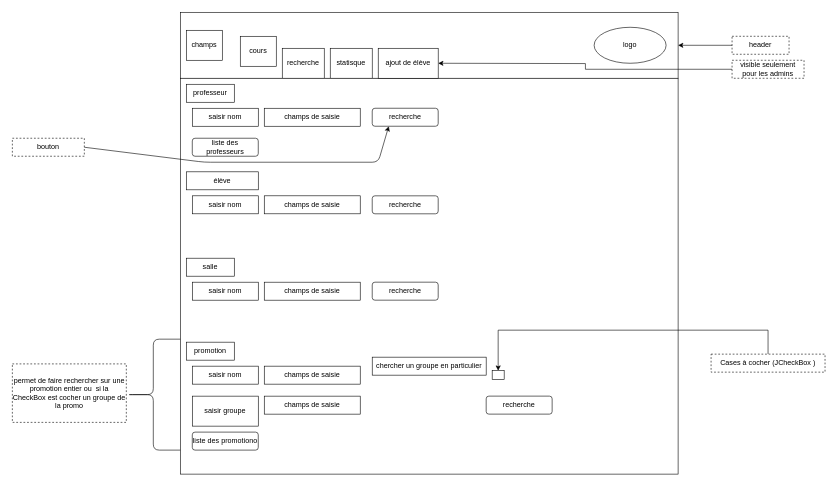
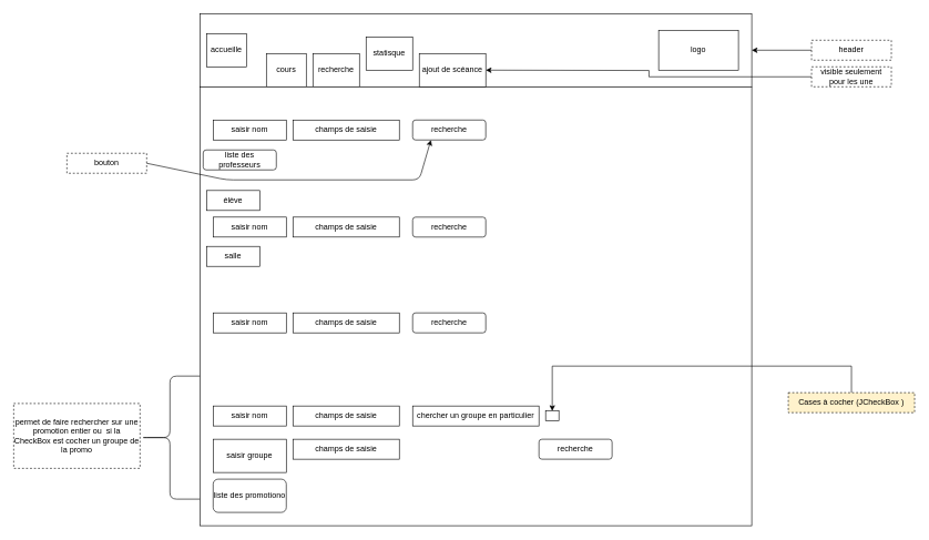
  <mxCell id="0" />
  <mxCell id="1" parent="0" />
  <mxCell id="2" value="&lt;div&gt;&lt;br&gt;&lt;/div&gt;" style="rounded=0;whiteSpace=wrap;html=1;" parent="1" vertex="1"><mxGeometry width="830" height="110" as="geometry" x="300" y="20" /></mxCell>
- <mxCell id="3" value="header" style="rounded=0;whiteSpace=wrap;html=1;dashed=1;" parent="1" vertex="1"><mxGeometry x="1220" y="60" width="95" height="30" as="geometry" /></mxCell>
+ <mxCell id="3" value="header" style="rounded=0;whiteSpace=wrap;html=1;dashed=1;" parent="1" vertex="1"><mxGeometry x="1220" y="60" width="120" height="30" as="geometry" /></mxCell>
  <mxCell id="4" value="" style="endArrow=classic;html=1;exitX=0;exitY=0.5;exitDx=0;exitDy=0;entryX=1;entryY=0.5;entryDx=0;entryDy=0;" parent="1" source="3" target="2" edge="1"><mxGeometry width="50" height="50" relative="1" as="geometry"><mxPoint x="690" y="420" as="sourcePoint" /><mxPoint x="740" y="370" as="targetPoint" /></mxGeometry></mxCell>
- <mxCell id="5" value="champs" style="rounded=0;whiteSpace=wrap;html=1;" parent="1" vertex="1"><mxGeometry x="310" y="50" width="60" height="50" as="geometry" /></mxCell>
- <mxCell id="6" value="logo" style="ellipse;whiteSpace=wrap;html=1;" parent="1" vertex="1"><mxGeometry x="990" y="45" width="120" height="60" as="geometry" /></mxCell>
- <mxCell id="7" value="cours" style="rounded=0;whiteSpace=wrap;html=1;" parent="1" vertex="1"><mxGeometry x="400" y="60" width="60" height="50" as="geometry" /></mxCell>
+ <mxCell id="5" value="accueille" style="rounded=0;whiteSpace=wrap;html=1;" parent="1" vertex="1"><mxGeometry x="310" y="50" width="60" height="50" as="geometry" /></mxCell>
+ <mxCell id="6" value="logo" style="rounded=0;whiteSpace=wrap;html=1;" parent="1" vertex="1"><mxGeometry x="990" y="45" width="120" height="60" as="geometry" /></mxCell>
+ <mxCell id="7" value="cours" style="rounded=0;whiteSpace=wrap;html=1;" parent="1" vertex="1"><mxGeometry x="400" y="80" width="60" height="50" as="geometry" /></mxCell>
  <mxCell id="8" value="recherche" style="rounded=0;whiteSpace=wrap;html=1;" parent="1" vertex="1"><mxGeometry x="470" y="80" width="70" height="50" as="geometry" /></mxCell>
- <mxCell id="9" value="statisque" style="rounded=0;whiteSpace=wrap;html=1;" parent="1" vertex="1"><mxGeometry x="550" y="80" width="70" height="50" as="geometry" /></mxCell>
+ <mxCell id="9" value="statisque" style="rounded=0;whiteSpace=wrap;html=1;" parent="1" vertex="1"><mxGeometry x="550" y="55" width="70" height="50" as="geometry" /></mxCell>
  <mxCell id="10" value="" style="rounded=0;whiteSpace=wrap;html=1;" parent="1" vertex="1"><mxGeometry y="130" width="830" height="660" as="geometry" x="300" /></mxCell>
- <mxCell id="11" value="professeur" style="rounded=0;whiteSpace=wrap;html=1;" parent="1" vertex="1"><mxGeometry x="310" y="140" width="80" height="30" as="geometry" /></mxCell>
- <mxCell id="12" value="élève" style="rounded=0;whiteSpace=wrap;html=1;" parent="1" vertex="1"><mxGeometry x="310" y="286" width="120" height="30" as="geometry" /></mxCell>
+ <mxCell id="12" value="élève" style="rounded=0;whiteSpace=wrap;html=1;" parent="1" vertex="1"><mxGeometry x="310" y="286" width="80" height="30" as="geometry" /></mxCell>
  <mxCell id="13" value="saisir nom" style="rounded=0;whiteSpace=wrap;html=1;" parent="1" vertex="1"><mxGeometry x="320" y="180" width="110" height="30" as="geometry" /></mxCell>
  <mxCell id="14" value="champs de saisie" style="rounded=0;whiteSpace=wrap;html=1;" parent="1" vertex="1"><mxGeometry x="440" y="180" width="160" height="30" as="geometry" /></mxCell>
- <mxCell id="15" value="liste des professeurs" style="rounded=1;whiteSpace=wrap;html=1;" parent="1" vertex="1"><mxGeometry x="320" y="230" width="110" height="30" as="geometry" /></mxCell>
- <mxCell id="16" value="bouton" style="rounded=0;whiteSpace=wrap;html=1;dashed=1;" parent="1" vertex="1"><mxGeometry x="20" y="230" width="120" height="30" as="geometry" /></mxCell>
+ <mxCell id="15" value="liste des professeurs" style="rounded=1;whiteSpace=wrap;html=1;" parent="1" vertex="1"><mxGeometry x="305" y="225" width="110" height="30" as="geometry" /></mxCell>
+ <mxCell id="16" value="bouton" style="rounded=0;whiteSpace=wrap;html=1;dashed=1;" parent="1" vertex="1"><mxGeometry x="100" y="230" width="120" height="30" as="geometry" /></mxCell>
  <mxCell id="17" value="champs de saisie" style="rounded=0;whiteSpace=wrap;html=1;" parent="1" vertex="1"><mxGeometry x="440" y="326" width="160" height="30" as="geometry" /></mxCell>
  <mxCell id="18" value="saisir nom" style="rounded=0;whiteSpace=wrap;html=1;" parent="1" vertex="1"><mxGeometry x="320" y="326" width="110" height="30" as="geometry" /></mxCell>
  <mxCell id="19" value="recherche" style="rounded=1;whiteSpace=wrap;html=1;" parent="1" vertex="1"><mxGeometry x="620" y="180" width="110" height="30" as="geometry" /></mxCell>
  <mxCell id="20" value="recherche" style="rounded=1;whiteSpace=wrap;html=1;" parent="1" vertex="1"><mxGeometry x="620" y="326" width="110" height="30" as="geometry" /></mxCell>
  <mxCell id="21" value="" style="endArrow=classic;html=1;exitX=1;exitY=0.5;exitDx=0;exitDy=0;entryX=0.25;entryY=1;entryDx=0;entryDy=0;" parent="1" source="16" target="19" edge="1"><mxGeometry width="50" height="50" relative="1" as="geometry"><mxPoint x="720" y="370" as="sourcePoint" /><mxPoint x="770" y="320" as="targetPoint" /><Array as="points"><mxPoint x="340" y="270" /><mxPoint x="630" y="270" /></Array></mxGeometry></mxCell>
- <mxCell id="22" value="salle" style="rounded=0;whiteSpace=wrap;html=1;" parent="1" vertex="1"><mxGeometry x="310" y="430" width="80" height="30" as="geometry" /></mxCell>
+ <mxCell id="22" value="salle" style="rounded=0;whiteSpace=wrap;html=1;" parent="1" vertex="1"><mxGeometry x="310" y="370" width="80" height="30" as="geometry" /></mxCell>
  <mxCell id="23" value="champs de saisie" style="rounded=0;whiteSpace=wrap;html=1;" parent="1" vertex="1"><mxGeometry x="440" y="470" width="160" height="30" as="geometry" /></mxCell>
  <mxCell id="24" value="saisir nom" style="rounded=0;whiteSpace=wrap;html=1;" parent="1" vertex="1"><mxGeometry x="320" y="470" width="110" height="30" as="geometry" /></mxCell>
  <mxCell id="25" value="recherche" style="rounded=1;whiteSpace=wrap;html=1;" parent="1" vertex="1"><mxGeometry x="620" y="470" width="110" height="30" as="geometry" /></mxCell>
- <mxCell id="26" value="promotion" style="rounded=0;whiteSpace=wrap;html=1;" parent="1" vertex="1"><mxGeometry x="310" y="570" width="80" height="30" as="geometry" /></mxCell>
  <mxCell id="27" value="champs de saisie" style="rounded=0;whiteSpace=wrap;html=1;" parent="1" vertex="1"><mxGeometry x="440" y="610" width="160" height="30" as="geometry" /></mxCell>
- <mxCell id="28" value="liste des promotiono" style="rounded=1;whiteSpace=wrap;html=1;" parent="1" vertex="1"><mxGeometry x="320" y="720" width="110" height="30" as="geometry" /></mxCell>
+ <mxCell id="28" value="liste des promotiono" style="rounded=1;whiteSpace=wrap;html=1;" parent="1" vertex="1"><mxGeometry x="320" y="720" width="110" height="50" as="geometry" /></mxCell>
  <mxCell id="29" value="saisir nom" style="rounded=0;whiteSpace=wrap;html=1;" parent="1" vertex="1"><mxGeometry x="320" y="610" width="110" height="30" as="geometry" /></mxCell>
  <mxCell id="30" value="recherche" style="rounded=1;whiteSpace=wrap;html=1;" parent="1" vertex="1"><mxGeometry x="810" y="660" width="110" height="30" as="geometry" /></mxCell>
  <mxCell id="31" style="edgeStyle=orthogonalEdgeStyle;rounded=0;orthogonalLoop=1;jettySize=auto;html=1;entryX=0.5;entryY=0;entryDx=0;entryDy=0;" parent="1" source="32" target="34" edge="1"><mxGeometry relative="1" as="geometry"><Array as="points"><mxPoint x="1280" y="550" /><mxPoint x="830" y="550" /></Array></mxGeometry></mxCell>
- <mxCell id="32" value="Cases à cocher (JCheckBox )" style="rounded=0;whiteSpace=wrap;html=1;dashed=1;" parent="1" vertex="1"><mxGeometry x="1185" y="590" width="190" height="30" as="geometry" /></mxCell>
- <mxCell id="33" value="chercher un groupe en particulier" style="rounded=0;whiteSpace=wrap;html=1;" parent="1" vertex="1"><mxGeometry x="620" y="595" width="190" height="30" as="geometry" /></mxCell>
+ <mxCell id="32" value="Cases à cocher (JCheckBox )" style="rounded=0;whiteSpace=wrap;html=1;dashed=1;fillColor=#fff2cc;" parent="1" vertex="1"><mxGeometry x="1185" y="590" width="190" height="30" as="geometry" /></mxCell>
+ <mxCell id="33" value="chercher un groupe en particulier" style="rounded=0;whiteSpace=wrap;html=1;" parent="1" vertex="1"><mxGeometry x="620" y="610" width="190" height="30" as="geometry" /></mxCell>
  <mxCell id="34" value="" style="rounded=0;whiteSpace=wrap;html=1;" parent="1" vertex="1"><mxGeometry x="820" y="617.5" width="20" height="15" as="geometry" /></mxCell>
  <mxCell id="35" value="saisir groupe" style="rounded=0;whiteSpace=wrap;html=1;" parent="1" vertex="1"><mxGeometry x="320" y="660" width="110" height="50" as="geometry" /></mxCell>
  <mxCell id="36" value="champs de saisie" style="rounded=0;whiteSpace=wrap;html=1;" parent="1" vertex="1"><mxGeometry x="440" y="660" width="160" height="30" as="geometry" /></mxCell>
  <mxCell id="37" value="permet de faire rechercher sur une promotion entier ou&amp;nbsp; si la CheckBox est cocher un groupe de la promo" style="rounded=0;whiteSpace=wrap;html=1;dashed=1;" parent="1" vertex="1"><mxGeometry x="20" y="606.25" width="190" height="97.5" as="geometry" /></mxCell>
  <mxCell id="38" value="" style="shape=curlyBracket;whiteSpace=wrap;html=1;rounded=1;" parent="1" vertex="1"><mxGeometry x="210" y="565" width="90" height="185" as="geometry" /></mxCell>
  <mxCell id="39" style="edgeStyle=orthogonalEdgeStyle;rounded=0;orthogonalLoop=1;jettySize=auto;html=1;entryX=1;entryY=0.5;entryDx=0;entryDy=0;" edge="1" parent="1" source="40"><mxGeometry relative="1" as="geometry"><mxPoint x="730" y="105" as="targetPoint" /></mxGeometry></mxCell>
- <mxCell id="40" value="visible seulement pour les admins" style="rounded=0;whiteSpace=wrap;html=1;dashed=1;" vertex="1" parent="1"><mxGeometry x="1220" y="100" width="120" height="30" as="geometry" /></mxCell>
- <mxCell id="41" value="ajout de élève" style="rounded=0;whiteSpace=wrap;html=1;" vertex="1" parent="1"><mxGeometry x="630" y="80" width="100" height="50" as="geometry" /></mxCell>
+ <mxCell id="40" value="visible seulement pour les une" style="rounded=0;whiteSpace=wrap;html=1;dashed=1;" vertex="1" parent="1"><mxGeometry x="1220" y="100" width="120" height="30" as="geometry" /></mxCell>
+ <mxCell id="41" value="ajout de scéance" style="rounded=0;whiteSpace=wrap;html=1;" vertex="1" parent="1"><mxGeometry x="630" y="80" width="100" height="50" as="geometry" /></mxCell>
